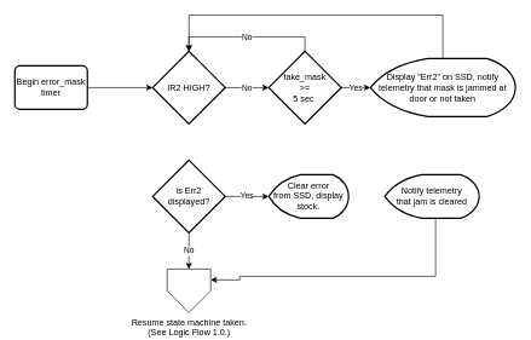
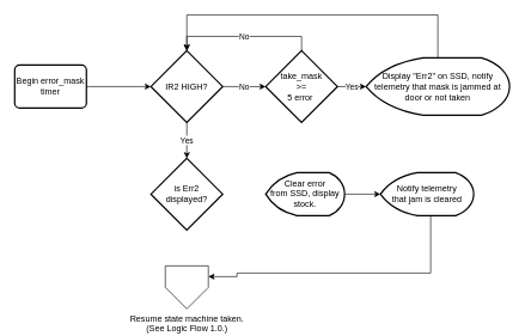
  <mxCell id="0" />
  <mxCell id="1" parent="0" />
  <mxCell id="2" value="" style="edgeStyle=orthogonalEdgeStyle;rounded=0;orthogonalLoop=1;jettySize=auto;html=1;" edge="1" parent="1" source="3" target="6"><mxGeometry relative="1" as="geometry" /></mxCell>
  <mxCell id="3" value="Begin error_mask timer" style="rounded=1;whiteSpace=wrap;html=1;absoluteArcSize=1;arcSize=14;strokeWidth=2;" vertex="1" parent="1"><mxGeometry x="20" y="90" width="100" height="60" as="geometry" /></mxCell>
  <mxCell id="4" value="No" style="edgeStyle=orthogonalEdgeStyle;rounded=0;orthogonalLoop=1;jettySize=auto;html=1;" edge="1" parent="1" source="6" target="10"><mxGeometry relative="1" as="geometry" /></mxCell>
+ <mxCell id="5" value="Yes" style="edgeStyle=orthogonalEdgeStyle;rounded=0;orthogonalLoop=1;jettySize=auto;html=1;" edge="1" parent="1" source="6" target="15"><mxGeometry relative="1" as="geometry" /></mxCell>
  <mxCell id="6" value="IR2 HIGH?" style="strokeWidth=2;html=1;shape=mxgraph.flowchart.decision;whiteSpace=wrap;" vertex="1" parent="1"><mxGeometry x="210" y="70" width="100" height="100" as="geometry" /></mxCell>
  <mxCell id="7" value="Resume state machine taken.&lt;br&gt;(See Logic Flow 1.0.)" style="verticalLabelPosition=bottom;verticalAlign=top;html=1;shape=offPageConnector;rounded=0;size=0.5;" vertex="1" parent="1"><mxGeometry x="230" y="370" width="60" height="60" as="geometry" /></mxCell>
  <mxCell id="8" value="No" style="edgeStyle=orthogonalEdgeStyle;rounded=0;orthogonalLoop=1;jettySize=auto;html=1;exitX=0.5;exitY=0;exitDx=0;exitDy=0;exitPerimeter=0;entryX=0.5;entryY=0;entryDx=0;entryDy=0;entryPerimeter=0;" edge="1" parent="1" source="10" target="6"><mxGeometry relative="1" as="geometry" /></mxCell>
  <mxCell id="9" value="Yes" style="edgeStyle=orthogonalEdgeStyle;rounded=0;orthogonalLoop=1;jettySize=auto;html=1;" edge="1" parent="1" source="10" target="12"><mxGeometry relative="1" as="geometry" /></mxCell>
- <mxCell id="10" value="take_mask &lt;br&gt;&amp;gt;= &lt;br&gt;5 sec&amp;nbsp;" style="strokeWidth=2;html=1;shape=mxgraph.flowchart.decision;whiteSpace=wrap;" vertex="1" parent="1"><mxGeometry x="370" y="70" width="100" height="100" as="geometry" /></mxCell>
+ <mxCell id="10" value="take_mask &lt;br&gt;&amp;gt;= &lt;br&gt;5 error&amp;nbsp;" style="strokeWidth=2;html=1;shape=mxgraph.flowchart.decision;whiteSpace=wrap;" vertex="1" parent="1"><mxGeometry x="370" y="70" width="100" height="100" as="geometry" /></mxCell>
  <mxCell id="11" style="edgeStyle=orthogonalEdgeStyle;rounded=0;orthogonalLoop=1;jettySize=auto;html=1;entryX=0.5;entryY=0;entryDx=0;entryDy=0;entryPerimeter=0;" edge="1" parent="1" source="12" target="6"><mxGeometry relative="1" as="geometry"><mxPoint x="270" y="-240" as="targetPoint" /><Array as="points"><mxPoint x="610" y="20" /><mxPoint x="260" y="20" /></Array></mxGeometry></mxCell>
  <mxCell id="12" value="Display &quot;Err2&quot; on SSD, notify telemetry that mask is jammed at door or not taken" style="strokeWidth=2;html=1;shape=mxgraph.flowchart.display;whiteSpace=wrap;" vertex="1" parent="1"><mxGeometry x="510" y="80" width="200" height="80" as="geometry" /></mxCell>
- <mxCell id="13" value="No" style="edgeStyle=orthogonalEdgeStyle;rounded=0;orthogonalLoop=1;jettySize=auto;html=1;" edge="1" parent="1" source="15" target="7"><mxGeometry relative="1" as="geometry" /></mxCell>
- <mxCell id="14" value="Yes" style="edgeStyle=orthogonalEdgeStyle;rounded=0;orthogonalLoop=1;jettySize=auto;html=1;" edge="1" parent="1" source="15" target="17"><mxGeometry relative="1" as="geometry" /></mxCell>
  <mxCell id="15" value="is Err2 &lt;br&gt;displayed?" style="strokeWidth=2;html=1;shape=mxgraph.flowchart.decision;whiteSpace=wrap;" vertex="1" parent="1"><mxGeometry x="210" y="220" width="100" height="100" as="geometry" /></mxCell>
+ <mxCell id="16" value="" style="edgeStyle=orthogonalEdgeStyle;rounded=0;orthogonalLoop=1;jettySize=auto;html=1;" edge="1" parent="1" source="17" target="19"><mxGeometry relative="1" as="geometry" /></mxCell>
  <mxCell id="17" value="Clear error &lt;br&gt;from SSD, display stock." style="strokeWidth=2;html=1;shape=mxgraph.flowchart.display;whiteSpace=wrap;" vertex="1" parent="1"><mxGeometry x="370" y="240" width="110" height="60" as="geometry" /></mxCell>
  <mxCell id="18" style="edgeStyle=orthogonalEdgeStyle;rounded=0;orthogonalLoop=1;jettySize=auto;html=1;entryX=1;entryY=0.25;entryDx=0;entryDy=0;" edge="1" parent="1" target="7"><mxGeometry relative="1" as="geometry"><mxPoint x="330" y="385" as="targetPoint" /><mxPoint x="635" y="300" as="sourcePoint" /><Array as="points"><mxPoint x="600" y="300" /><mxPoint x="600" y="380" /><mxPoint x="330" y="380" /><mxPoint x="330" y="385" /></Array></mxGeometry></mxCell>
  <mxCell id="19" value="Notify telemetry &lt;br&gt;that jam is cleared" style="strokeWidth=2;html=1;shape=mxgraph.flowchart.display;whiteSpace=wrap;" vertex="1" parent="1"><mxGeometry x="530" y="240" width="130" height="60" as="geometry" /></mxCell>
